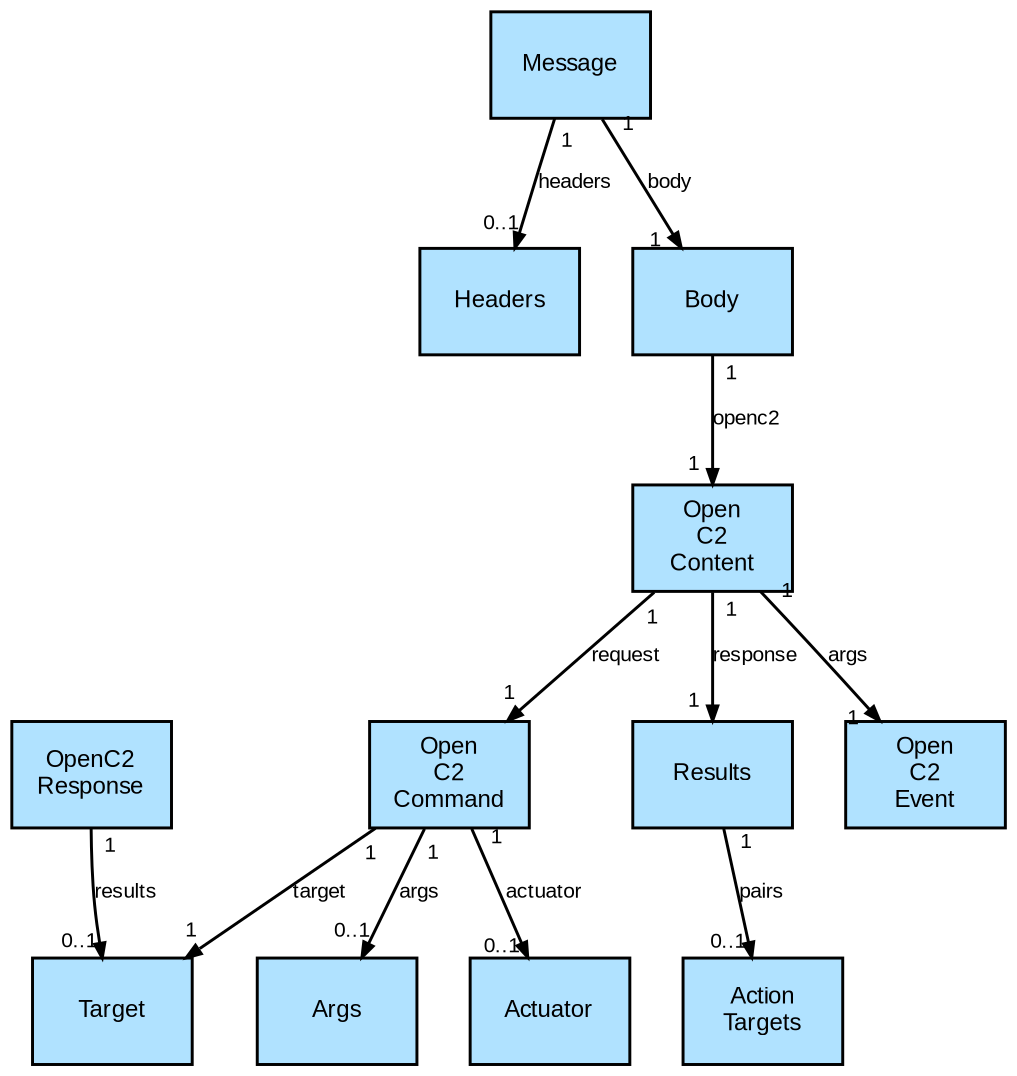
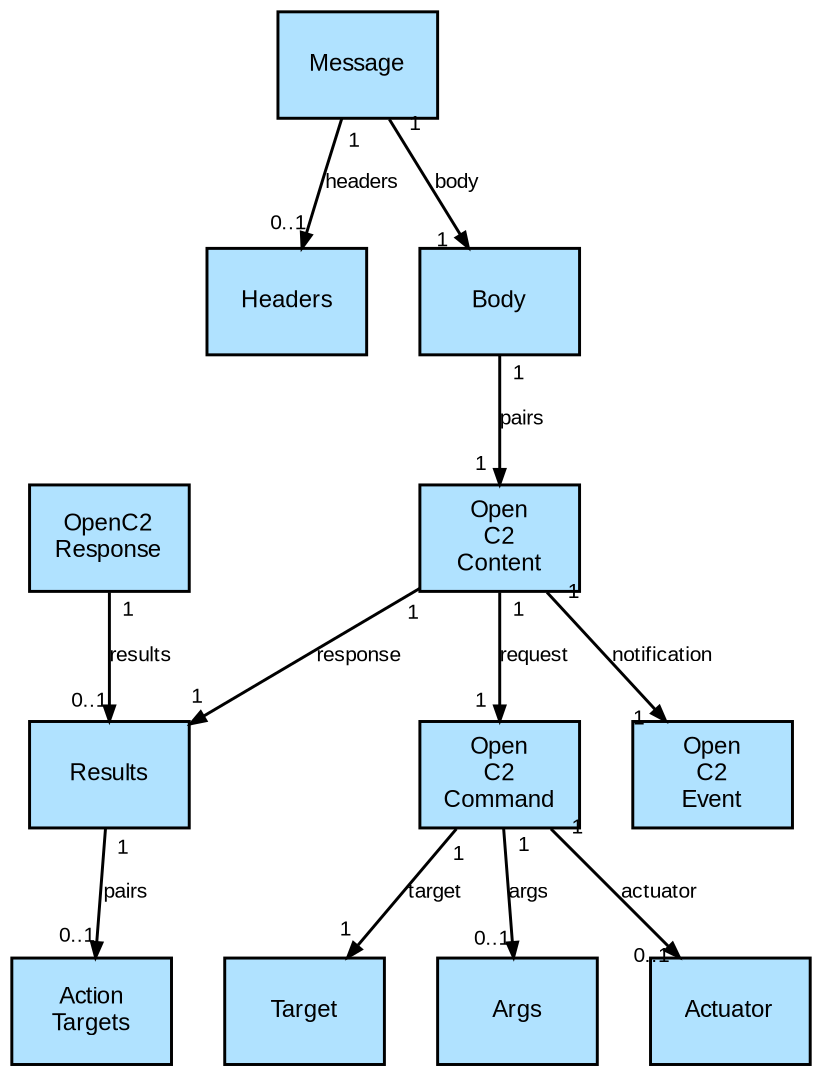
  digraph {
    fontname=Times
    fontsize=12
    node [fillcolor=lightskyblue1 fontname=Arial fontsize=8 shape=box style=filled]
    edge [arrowsize=0.5 fontname=Arial fontsize=7 headlabel=1 labelangle=45.0 labeldistance=0.9 taillabel=1]
    n1 [label="Open\nC2\nCommand"]
    n2 [label=Target]
    n3 [label=Args]
    n4 [label=Actuator]
    n5 [label="OpenC2\nResponse"]
    n6 [label=Results]
    n7 [label="Action\nTargets"]
    n8 [label="Open\nC2\nEvent"]
    n9 [label=Message]
    n10 [label=Headers]
    n11 [label=Body]
    n12 [label="Open\nC2\nContent"]
    n1 -> n2 [label=target]
    n1 -> n3 [headlabel="0..1" label=args]
    n1 -> n4 [headlabel="0..1" label=actuator]
-   n5 -> n2 [headlabel="0..1" label=results]
+   n5 -> n6 [headlabel="0..1" label=results]
    n6 -> n7 [headlabel="0..1" label=pairs]
    n9 -> n10 [headlabel="0..1" label=headers]
    n9 -> n11 [label=body]
-   n11 -> n12 [label=openc2]
+   n11 -> n12 [label=pairs]
    n12 -> n1 [label=request]
    n12 -> n6 [label=response]
-   n12 -> n8 [label=args]
+   n12 -> n8 [label=notification]
  }
